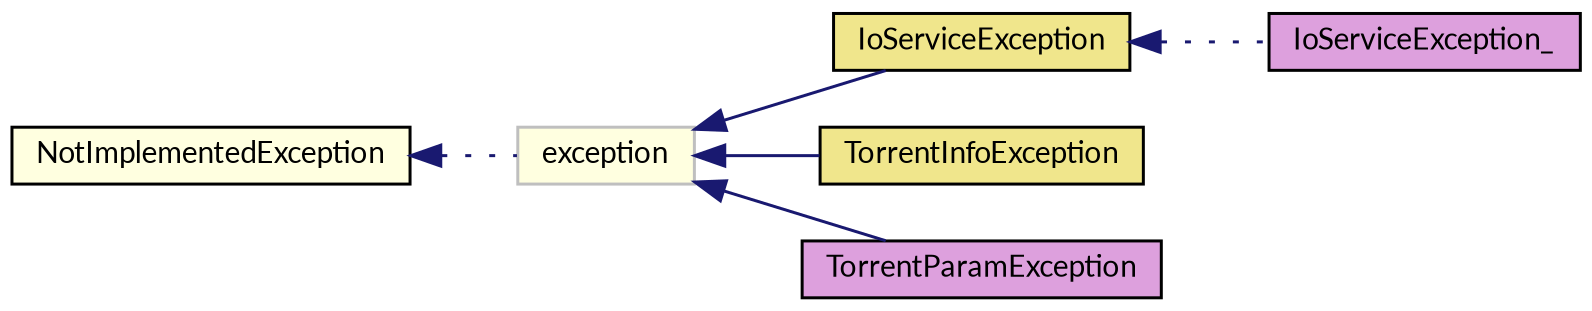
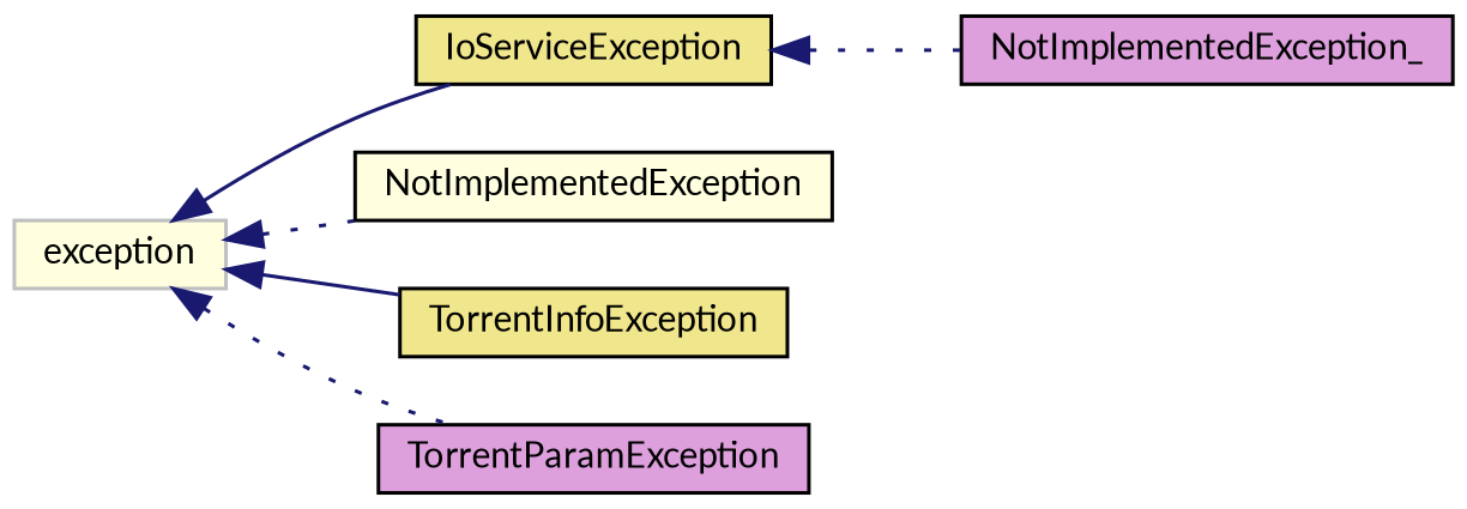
  digraph {
    fontname=Lato
    rankdir=LR
    node [color=black fillcolor=lightyellow fontname=Lato fontsize=10 shape=record style=filled]
    edge [color=midnightblue dir=back fontname=Lato fontsize=10 labelfontname=Helvetica labelfontsize=10 style=solid]
    n1 [color=grey75 height=0.2 label=exception width=0.4]
    n2 [fillcolor=khaki height=0.2 label=IoServiceException width=0.4]
    n3 [height=0.2 label=NotImplementedException width=0.4]
    n4 [fillcolor=khaki height=0.2 label=TorrentInfoException width=0.4]
    n5 [fillcolor=plum height=0.2 label=TorrentParamException width=0.4]
-   n6 [fillcolor=plum height=0.2 label=IoServiceException_ width=0.4]
+   n6 [fillcolor=plum height=0.2 label=NotImplementedException_ width=0.4]
    n1 -> n2
-   n3 -> n1 [style=dotted]
+   n1 -> n3 [style=dotted]
    n1 -> n4
-   n1 -> n5
+   n1 -> n5 [style=dotted]
    n2 -> n6 [style=dotted]
  }
